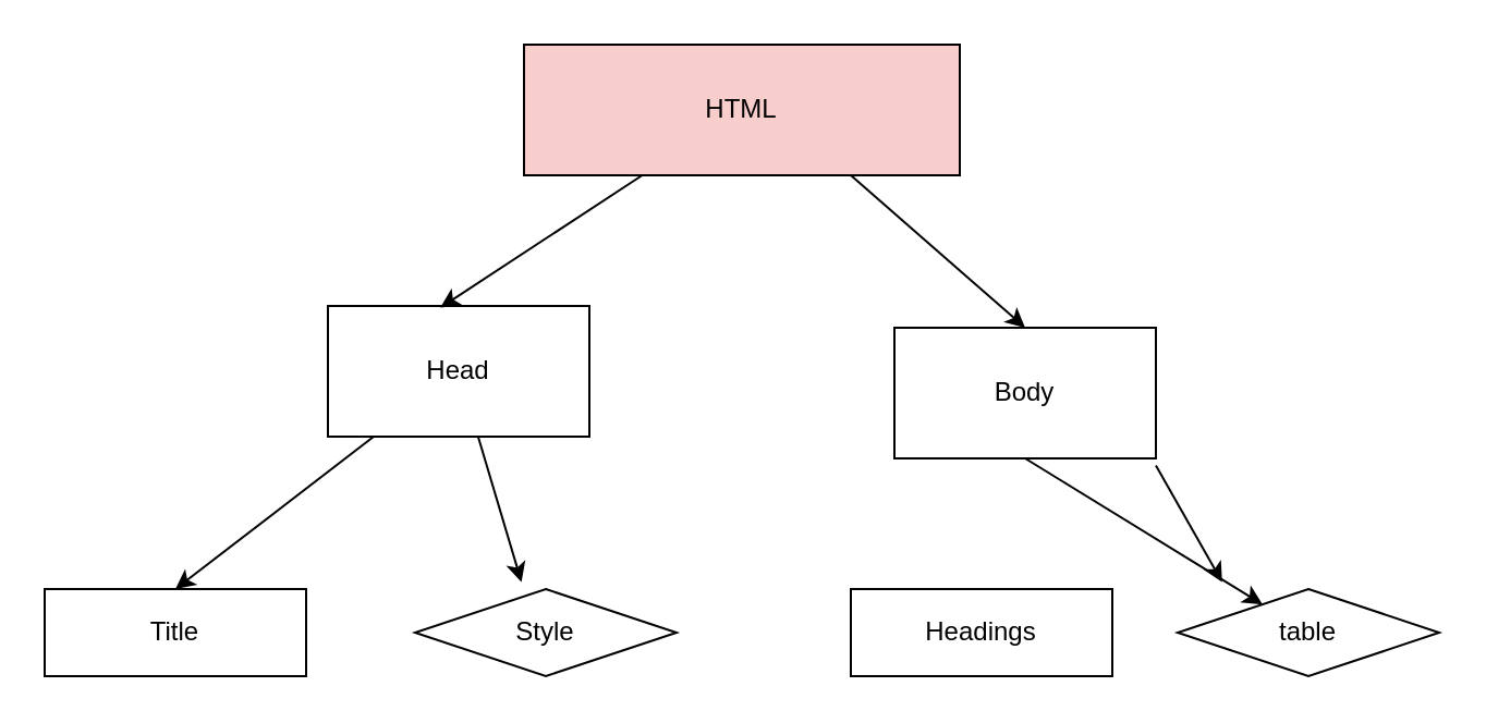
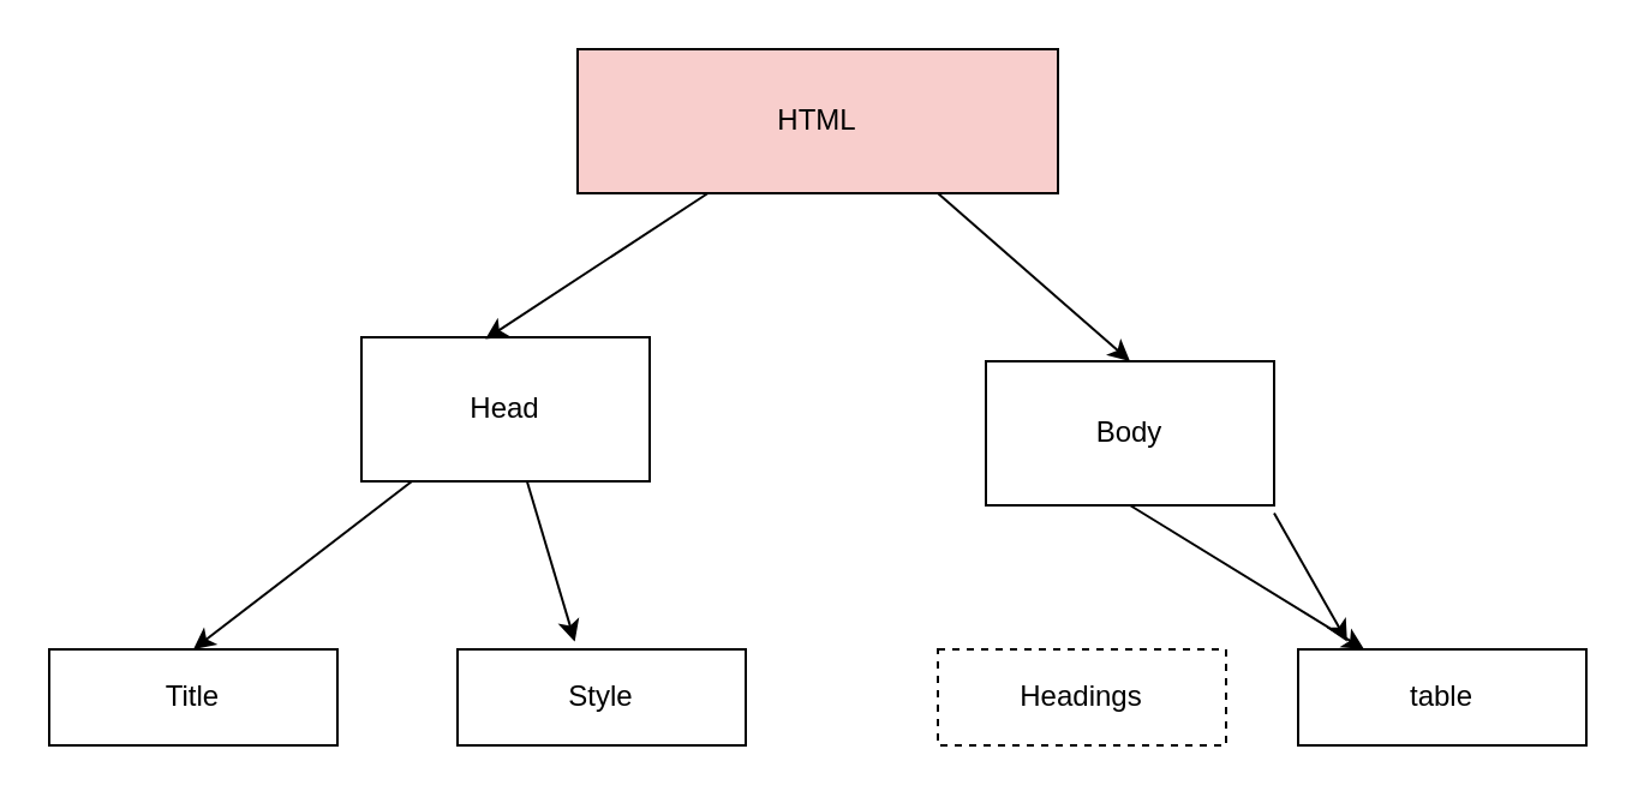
  <mxCell id="0" />
  <mxCell id="1" parent="0" />
  <mxCell id="2" value="HTML" style="rounded=0;whiteSpace=wrap;html=1;fillColor=#f8cecc;" vertex="1" parent="1"><mxGeometry x="240" y="20" width="200" height="60" as="geometry" /></mxCell>
  <mxCell id="3" value="Head" style="rounded=0;whiteSpace=wrap;html=1;" vertex="1" parent="1"><mxGeometry x="150" y="140" width="120" height="60" as="geometry" /></mxCell>
  <mxCell id="4" value="Body" style="rounded=0;whiteSpace=wrap;html=1;" vertex="1" parent="1"><mxGeometry x="410" y="150" width="120" height="60" as="geometry" /></mxCell>
  <mxCell id="5" value="" style="endArrow=classic;html=1;entryX=0.43;entryY=0.013;entryDx=0;entryDy=0;entryPerimeter=0;" edge="1" parent="1" source="2" target="3"><mxGeometry width="50" height="50" relative="1" as="geometry"><mxPoint x="240" y="150" as="sourcePoint" /><mxPoint x="150" y="140" as="targetPoint" /></mxGeometry></mxCell>
  <mxCell id="6" value="" style="endArrow=classic;html=1;exitX=0.75;exitY=1;exitDx=0;exitDy=0;entryX=0.5;entryY=0;entryDx=0;entryDy=0;" edge="1" parent="1" source="2" target="4"><mxGeometry width="50" height="50" relative="1" as="geometry"><mxPoint x="330" y="140" as="sourcePoint" /><mxPoint x="380" y="90" as="targetPoint" /></mxGeometry></mxCell>
  <mxCell id="7" value="Title" style="rounded=0;whiteSpace=wrap;html=1;" vertex="1" parent="1"><mxGeometry x="20" y="270" width="120" height="40" as="geometry" /></mxCell>
- <mxCell id="8" value="Style" style="rhombus;whiteSpace=wrap;html=1;" vertex="1" parent="1"><mxGeometry x="190" y="270" width="120" height="40" as="geometry" /></mxCell>
- <mxCell id="9" value="Headings" style="rounded=0;whiteSpace=wrap;html=1;" vertex="1" parent="1"><mxGeometry x="390" y="270" width="120" height="40" as="geometry" /></mxCell>
- <mxCell id="10" value="table" style="rhombus;whiteSpace=wrap;html=1;" vertex="1" parent="1"><mxGeometry x="540" y="270" width="120" height="40" as="geometry" /></mxCell>
+ <mxCell id="8" value="Style" style="rounded=0;whiteSpace=wrap;html=1;" vertex="1" parent="1"><mxGeometry x="190" y="270" width="120" height="40" as="geometry" /></mxCell>
+ <mxCell id="9" value="Headings" style="rounded=0;whiteSpace=wrap;html=1;dashed=1;" vertex="1" parent="1"><mxGeometry x="390" y="270" width="120" height="40" as="geometry" /></mxCell>
+ <mxCell id="10" value="table" style="rounded=0;whiteSpace=wrap;html=1;" vertex="1" parent="1"><mxGeometry x="540" y="270" width="120" height="40" as="geometry" /></mxCell>
  <mxCell id="11" value="" style="endArrow=classic;html=1;entryX=0.5;entryY=0;entryDx=0;entryDy=0;" edge="1" parent="1" source="3" target="7"><mxGeometry width="50" height="50" relative="1" as="geometry"><mxPoint x="50" y="210" as="sourcePoint" /><mxPoint x="60" y="250" as="targetPoint" /></mxGeometry></mxCell>
  <mxCell id="12" value="" style="endArrow=classic;html=1;entryX=0.407;entryY=-0.08;entryDx=0;entryDy=0;entryPerimeter=0;" edge="1" parent="1" source="3" target="8"><mxGeometry width="50" height="50" relative="1" as="geometry"><mxPoint x="266.33" y="220" as="sourcePoint" /><mxPoint x="173.33" y="280" as="targetPoint" /></mxGeometry></mxCell>
  <mxCell id="13" value="" style="endArrow=classic;html=1;exitX=0.5;exitY=1;exitDx=0;exitDy=0;" edge="1" parent="1" source="4" target="10"><mxGeometry width="50" height="50" relative="1" as="geometry"><mxPoint x="430.49" y="210" as="sourcePoint" /><mxPoint x="440" y="260" as="targetPoint" /></mxGeometry></mxCell>
  <mxCell id="14" value="" style="endArrow=classic;html=1;entryX=0.17;entryY=-0.08;entryDx=0;entryDy=0;entryPerimeter=0;" edge="1" parent="1" target="10"><mxGeometry width="50" height="50" relative="1" as="geometry"><mxPoint x="530" y="213.2" as="sourcePoint" /><mxPoint x="535.51" y="270.2" as="targetPoint" /></mxGeometry></mxCell>
